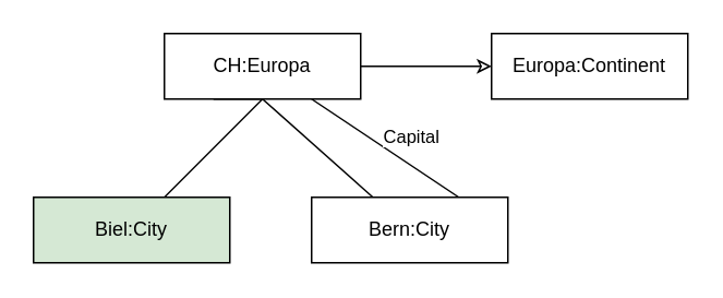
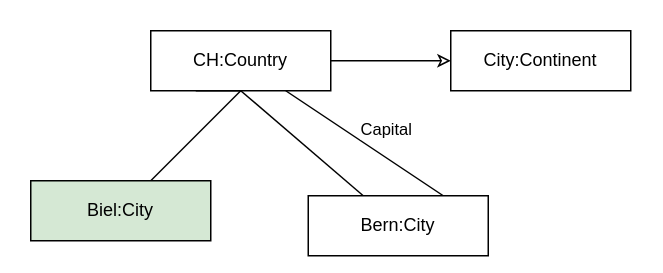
  <mxCell id="0" />
  <mxCell id="1" parent="0" />
  <mxCell id="2" style="edgeStyle=orthogonalEdgeStyle;rounded=0;orthogonalLoop=1;jettySize=auto;html=1;entryX=0;entryY=0.5;entryDx=0;entryDy=0;endArrow=classic;endFill=0;" edge="1" parent="1" source="3" target="4"><mxGeometry relative="1" as="geometry" /></mxCell>
- <mxCell id="3" value="CH:Europa" style="rounded=0;whiteSpace=wrap;html=1;" vertex="1" parent="1"><mxGeometry x="100" y="20" width="120" height="40" as="geometry" /></mxCell>
- <mxCell id="4" value="Europa:Continent" style="rounded=0;whiteSpace=wrap;html=1;" vertex="1" parent="1"><mxGeometry x="300" y="20" width="120" height="40" as="geometry" /></mxCell>
+ <mxCell id="3" value="CH:Country" style="rounded=0;whiteSpace=wrap;html=1;" vertex="1" parent="1"><mxGeometry x="100" y="20" width="120" height="40" as="geometry" /></mxCell>
+ <mxCell id="4" value="City:Continent" style="rounded=0;whiteSpace=wrap;html=1;" vertex="1" parent="1"><mxGeometry x="300" y="20" width="120" height="40" as="geometry" /></mxCell>
  <mxCell id="5" style="orthogonalLoop=1;jettySize=auto;html=1;endArrow=none;endFill=0;rounded=0;" edge="1" parent="1" source="6"><mxGeometry relative="1" as="geometry"><mxPoint x="160" y="60" as="targetPoint" /></mxGeometry></mxCell>
  <mxCell id="6" value="Biel:City" style="rounded=0;whiteSpace=wrap;html=1;fillColor=#d5e8d4;" vertex="1" parent="1"><mxGeometry x="20" y="120" width="120" height="40" as="geometry" /></mxCell>
  <mxCell id="7" style="edgeStyle=none;rounded=0;orthogonalLoop=1;jettySize=auto;html=1;entryX=0.5;entryY=1;entryDx=0;entryDy=0;endArrow=none;endFill=0;" edge="1" parent="1" source="10" target="3"><mxGeometry relative="1" as="geometry" /></mxCell>
  <mxCell id="8" style="edgeStyle=none;rounded=0;orthogonalLoop=1;jettySize=auto;html=1;entryX=0.75;entryY=1;entryDx=0;entryDy=0;endArrow=none;endFill=0;exitX=0.75;exitY=0;exitDx=0;exitDy=0;" edge="1" parent="1" source="10" target="3"><mxGeometry relative="1" as="geometry" /></mxCell>
  <mxCell id="9" value="Capital" style="edgeLabel;html=1;align=center;verticalAlign=middle;resizable=0;points=[];" vertex="1" connectable="0" parent="8"><mxGeometry x="0.19" y="-3" relative="1" as="geometry"><mxPoint x="22" as="offset" /></mxGeometry></mxCell>
- <mxCell id="10" value="Bern:City" style="rounded=0;whiteSpace=wrap;html=1;" vertex="1" parent="1"><mxGeometry x="190" y="120" width="120" height="40" as="geometry" /></mxCell>
+ <mxCell id="10" value="Bern:City" style="rounded=0;whiteSpace=wrap;html=1;" vertex="1" parent="1"><mxGeometry x="205" y="130" width="120" height="40" as="geometry" /></mxCell>
  <mxCell id="11" style="edgeStyle=none;rounded=0;orthogonalLoop=1;jettySize=auto;html=1;exitX=0.25;exitY=1;exitDx=0;exitDy=0;entryX=0.5;entryY=1;entryDx=0;entryDy=0;endArrow=none;endFill=0;" edge="1" parent="1" source="3" target="3"><mxGeometry relative="1" as="geometry" /></mxCell>
